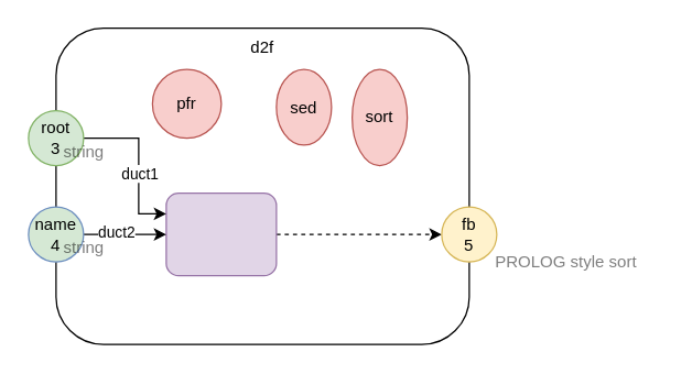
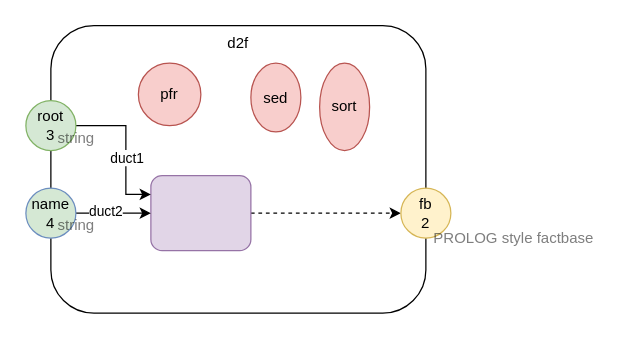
  <mxCell id="0" />
  <mxCell id="1" parent="0" />
  <mxCell id="2" value="d2f" style="rounded=1;whiteSpace=wrap;html=1;verticalAlign=top;" vertex="1" parent="1"><mxGeometry x="40" y="20" width="300" height="230" as="geometry" /></mxCell>
  <mxCell id="3" style="edgeStyle=orthogonalEdgeStyle;rounded=0;orthogonalLoop=1;jettySize=auto;html=1;exitX=1;exitY=0.5;exitDx=0;exitDy=0;entryX=0;entryY=0.5;entryDx=0;entryDy=0;dashed=1;endArrow=classic;endFill=1;strokeColor=#000000;strokeWidth=1;" edge="1" parent="1" source="4" target="14"><mxGeometry relative="1" as="geometry" /></mxCell>
  <mxCell id="4" value="" style="rounded=1;whiteSpace=wrap;html=1;fillColor=#e1d5e7;strokeColor=#9673a6;" vertex="1" parent="1"><mxGeometry x="120" y="140" width="80" height="60" as="geometry" /></mxCell>
  <mxCell id="5" style="edgeStyle=orthogonalEdgeStyle;rounded=0;orthogonalLoop=1;jettySize=auto;html=1;exitX=1;exitY=0.5;exitDx=0;exitDy=0;entryX=0;entryY=0.5;entryDx=0;entryDy=0;" edge="1" parent="1" source="7" target="4"><mxGeometry relative="1" as="geometry" /></mxCell>
  <mxCell id="6" value="duct2" style="edgeLabel;html=1;align=center;verticalAlign=middle;resizable=0;points=[];" vertex="1" connectable="0" parent="5"><mxGeometry x="-0.233" y="2" relative="1" as="geometry"><mxPoint as="offset" /></mxGeometry></mxCell>
  <mxCell id="7" value="name&lt;br&gt;4" style="ellipse;whiteSpace=wrap;html=1;aspect=fixed;fillColor=#d5e8d4;strokeColor=#6c8ebf;" vertex="1" parent="1"><mxGeometry x="20" y="150" width="40" height="40" as="geometry" /></mxCell>
  <mxCell id="8" value="pfr" style="ellipse;whiteSpace=wrap;html=1;aspect=fixed;fillColor=#f8cecc;strokeColor=#b85450;" vertex="1" parent="1"><mxGeometry x="110" y="50" width="50" height="50" as="geometry" /></mxCell>
  <mxCell id="9" value="sed" style="ellipse;whiteSpace=wrap;html=1;aspect=fixed;fillColor=#f8cecc;strokeColor=#b85450;" vertex="1" parent="1"><mxGeometry x="200" y="50" width="40" height="55" as="geometry" /></mxCell>
  <mxCell id="10" value="sort" style="ellipse;whiteSpace=wrap;html=1;aspect=fixed;fillColor=#f8cecc;strokeColor=#b85450;" vertex="1" parent="1"><mxGeometry x="255" y="50" width="40" height="70" as="geometry" /></mxCell>
  <mxCell id="11" style="edgeStyle=orthogonalEdgeStyle;rounded=0;orthogonalLoop=1;jettySize=auto;html=1;exitX=1;exitY=0.5;exitDx=0;exitDy=0;entryX=0;entryY=0.25;entryDx=0;entryDy=0;" edge="1" parent="1" source="13" target="4"><mxGeometry relative="1" as="geometry"><Array as="points"><mxPoint x="100" y="100" /><mxPoint x="100" y="155" /></Array></mxGeometry></mxCell>
  <mxCell id="12" value="duct1" style="edgeLabel;html=1;align=center;verticalAlign=middle;resizable=0;points=[];" vertex="1" connectable="0" parent="11"><mxGeometry x="0.13" relative="1" as="geometry"><mxPoint as="offset" /></mxGeometry></mxCell>
  <mxCell id="13" value="root&lt;br&gt;3" style="ellipse;whiteSpace=wrap;html=1;aspect=fixed;fillColor=#d5e8d4;strokeColor=#82b366;" vertex="1" parent="1"><mxGeometry x="20" y="80" width="40" height="40" as="geometry" /></mxCell>
- <mxCell id="14" value="fb&lt;br&gt;5" style="ellipse;whiteSpace=wrap;html=1;aspect=fixed;fillColor=#fff2cc;strokeColor=#d6b656;" vertex="1" parent="1"><mxGeometry x="320" y="150" width="40" height="40" as="geometry" /></mxCell>
+ <mxCell id="14" value="fb&lt;br&gt;2" style="ellipse;whiteSpace=wrap;html=1;aspect=fixed;fillColor=#fff2cc;strokeColor=#d6b656;" vertex="1" parent="1"><mxGeometry x="320" y="150" width="40" height="40" as="geometry" /></mxCell>
  <mxCell id="15" value="string" style="text;html=1;align=center;verticalAlign=middle;resizable=0;points=[];autosize=1;strokeColor=none;opacity=50;textOpacity=50;" vertex="1" parent="1"><mxGeometry x="40" y="100" width="40" height="20" as="geometry" /></mxCell>
  <mxCell id="16" value="string" style="text;html=1;align=center;verticalAlign=middle;resizable=0;points=[];autosize=1;strokeColor=none;opacity=50;textOpacity=50;" vertex="1" parent="1"><mxGeometry x="40" y="170" width="40" height="20" as="geometry" /></mxCell>
- <mxCell id="17" value="PROLOG style sort" style="text;html=1;align=center;verticalAlign=middle;resizable=0;points=[];autosize=1;strokeColor=none;textOpacity=50;" vertex="1" parent="1"><mxGeometry x="340" y="180" width="140" height="20" as="geometry" /></mxCell>
+ <mxCell id="17" value="PROLOG style factbase" style="text;html=1;align=center;verticalAlign=middle;resizable=0;points=[];autosize=1;strokeColor=none;textOpacity=50;" vertex="1" parent="1"><mxGeometry x="340" y="180" width="140" height="20" as="geometry" /></mxCell>
